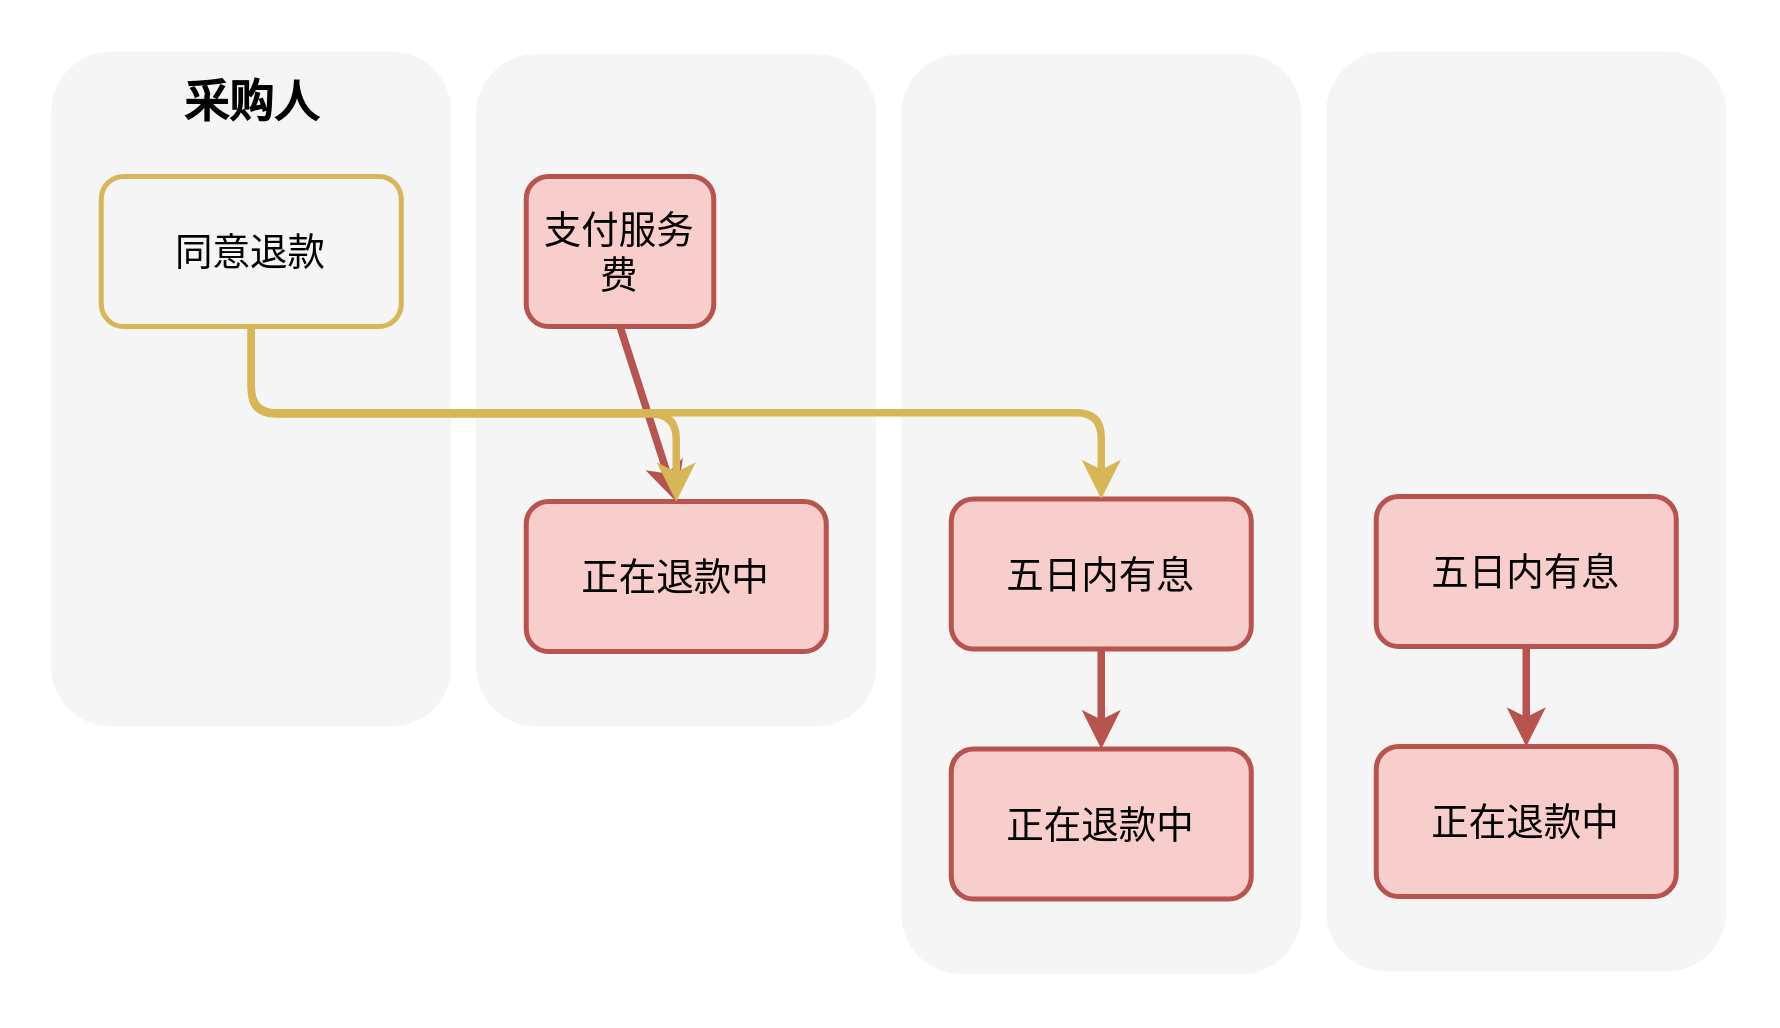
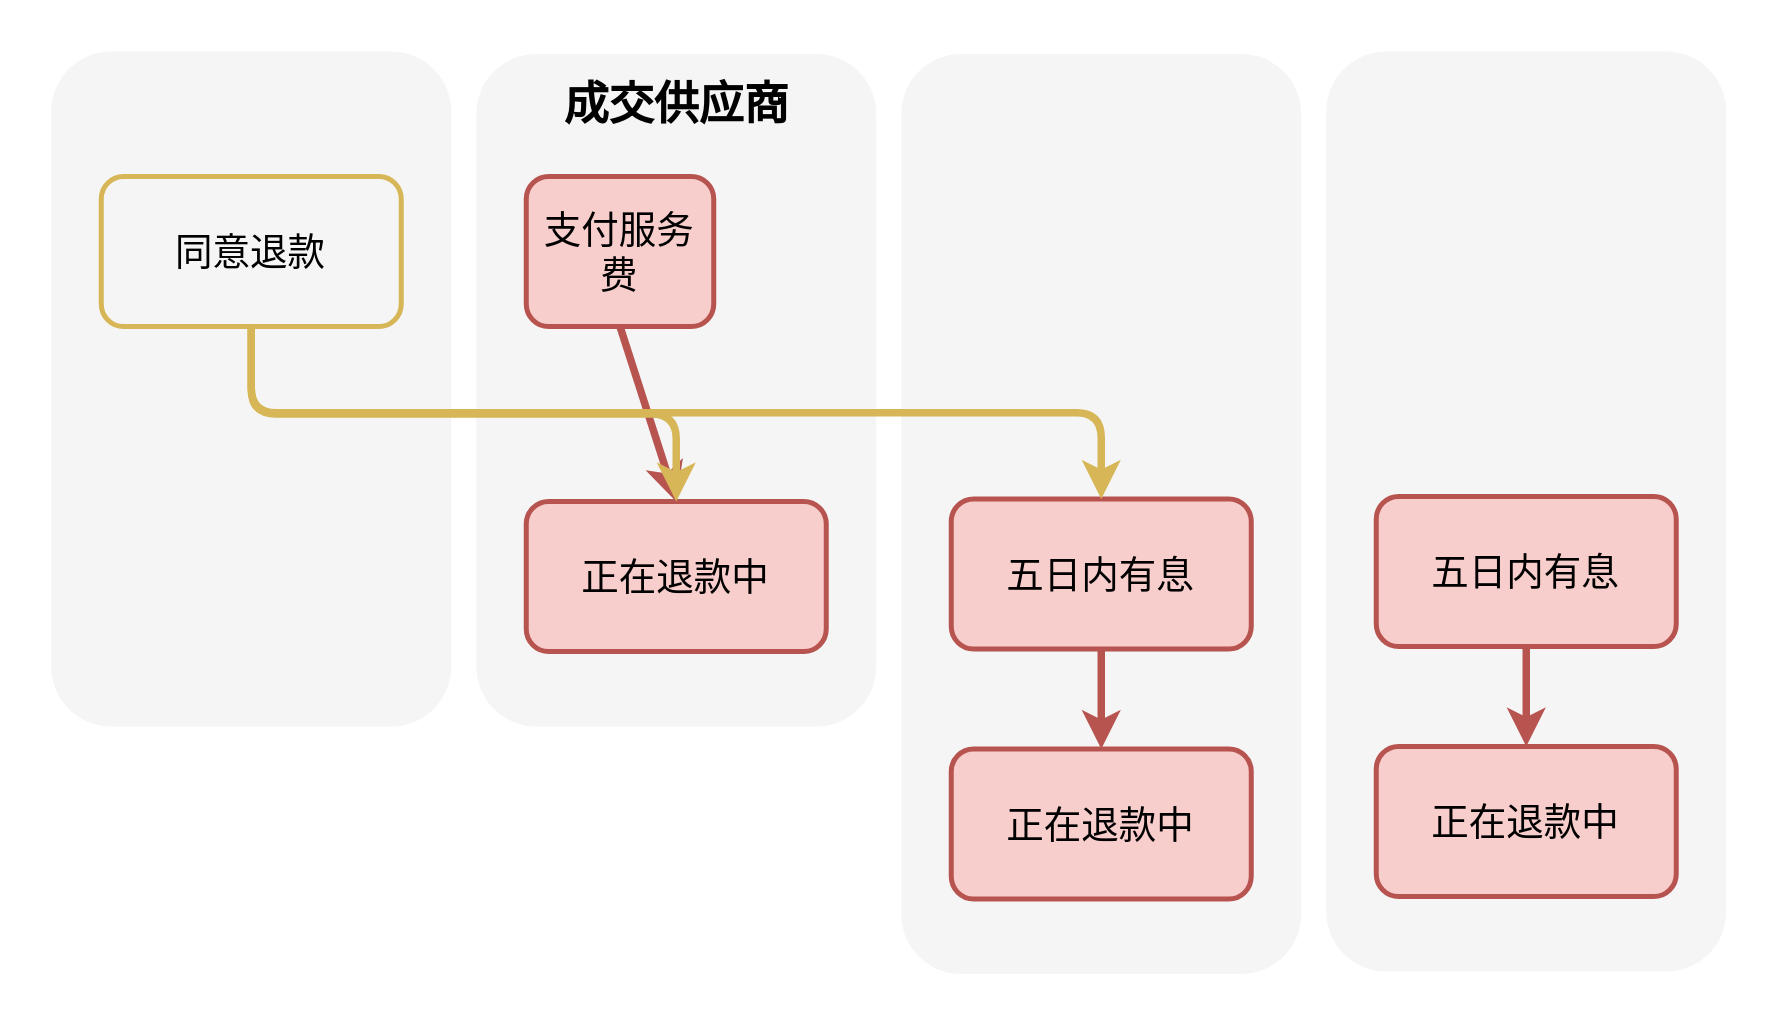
  <mxCell id="0" />
  <mxCell id="1" parent="0" />
  <mxCell id="2" value="" style="rounded=1;whiteSpace=wrap;html=1;fillColor=#f5f5f5;fontColor=#333333;strokeColor=none;" parent="1" vertex="1"><mxGeometry x="190" y="21" width="160" height="269" as="geometry" /></mxCell>
  <mxCell id="3" value="" style="rounded=1;whiteSpace=wrap;html=1;fillColor=#f5f5f5;fontColor=#333333;strokeColor=none;" parent="1" vertex="1"><mxGeometry x="20" y="20" width="160" height="270" as="geometry" /></mxCell>
  <mxCell id="4" value="同意退款" style="rounded=1;whiteSpace=wrap;html=1;fontFamily=仿宋;fillColor=#f5f5f5;strokeColor=#d6b656;strokeWidth=2;fontSize=15;" parent="1" vertex="1"><mxGeometry x="40" width="120" height="60" as="geometry" y="70" /></mxCell>
  <mxCell id="5" style="edgeStyle=none;html=1;exitX=0.5;exitY=1;exitDx=0;exitDy=0;entryX=0.5;entryY=0;entryDx=0;entryDy=0;fillColor=#f8cecc;strokeColor=#b85450;strokeWidth=3;" parent="1" source="6" target="9" edge="1"><mxGeometry relative="1" as="geometry" /></mxCell>
  <mxCell id="6" value="支付服务费" style="whiteSpace=wrap;html=1;rounded=1;fontFamily=仿宋;fillColor=#f8cecc;strokeColor=#b85450;strokeWidth=2;fontSize=15;" parent="1" vertex="1"><mxGeometry x="210" y="70" width="75" height="60" as="geometry" /></mxCell>
- <mxCell id="8" value="采购人" style="text;html=1;align=center;verticalAlign=middle;resizable=0;points=[];autosize=1;strokeColor=none;fillColor=none;fontStyle=1;fontFamily=黑体;fontSize=18;" parent="1" vertex="1"><mxGeometry x="60" y="21" width="80" height="40" as="geometry" /></mxCell>
+ <mxCell id="7" value="成交供应商" style="text;html=1;align=center;verticalAlign=middle;resizable=0;points=[];autosize=1;strokeColor=none;fillColor=none;fontFamily=黑体;fontStyle=1;fontSize=18;" parent="1" vertex="1"><mxGeometry x="215" y="22" width="110" height="40" as="geometry" /></mxCell>
  <mxCell id="9" value="正在退款中" style="whiteSpace=wrap;html=1;rounded=1;fontFamily=仿宋;fillColor=#f8cecc;strokeColor=#b85450;strokeWidth=2;fontSize=15;" parent="1" vertex="1"><mxGeometry x="210" y="200" width="120" height="60" as="geometry" /></mxCell>
  <mxCell id="10" value="" style="rounded=1;whiteSpace=wrap;html=1;fillColor=#f5f5f5;fontColor=#333333;strokeColor=none;" parent="1" vertex="1"><mxGeometry x="360" y="21" width="160" height="368" as="geometry" /></mxCell>
  <mxCell id="11" style="edgeStyle=orthogonalEdgeStyle;html=1;exitX=0.5;exitY=1;exitDx=0;exitDy=0;entryX=0.5;entryY=0;entryDx=0;entryDy=0;strokeWidth=3;fillColor=#f8cecc;strokeColor=#b85450;" parent="1" source="12" target="13" edge="1"><mxGeometry relative="1" as="geometry" /></mxCell>
  <mxCell id="12" value="五日内有息" style="whiteSpace=wrap;html=1;rounded=1;fontFamily=仿宋;fillColor=#f8cecc;strokeColor=#b85450;strokeWidth=2;fontSize=15;" parent="1" vertex="1"><mxGeometry x="380" y="199" width="120" height="60" as="geometry" /></mxCell>
  <mxCell id="13" value="&lt;div class=&quot;lake-content&quot;&gt;&lt;span class=&quot;ne-text&quot;&gt;正在退款中&lt;/span&gt;&lt;/div&gt;" style="whiteSpace=wrap;html=1;rounded=1;fontFamily=仿宋;fillColor=#f8cecc;strokeColor=#b85450;strokeWidth=2;fontSize=15;" parent="1" vertex="1"><mxGeometry x="380" y="299" width="120" height="60" as="geometry" /></mxCell>
  <mxCell id="14" value="" style="rounded=1;whiteSpace=wrap;html=1;fillColor=#f5f5f5;fontColor=#333333;strokeColor=none;" vertex="1" parent="1"><mxGeometry x="530" y="20" width="160" height="368" as="geometry" /></mxCell>
  <mxCell id="15" style="edgeStyle=orthogonalEdgeStyle;html=1;exitX=0.5;exitY=1;exitDx=0;exitDy=0;entryX=0.5;entryY=0;entryDx=0;entryDy=0;strokeWidth=3;fillColor=#f8cecc;strokeColor=#b85450;" edge="1" parent="1" source="16" target="17"><mxGeometry relative="1" as="geometry" /></mxCell>
  <mxCell id="16" value="五日内有息" style="whiteSpace=wrap;html=1;rounded=1;fontFamily=仿宋;fillColor=#f8cecc;strokeColor=#b85450;strokeWidth=2;fontSize=15;" vertex="1" parent="1"><mxGeometry x="550" y="198" width="120" height="60" as="geometry" /></mxCell>
  <mxCell id="17" value="&lt;div class=&quot;lake-content&quot;&gt;&lt;span class=&quot;ne-text&quot;&gt;正在退款中&lt;/span&gt;&lt;/div&gt;" style="whiteSpace=wrap;html=1;rounded=1;fontFamily=仿宋;fillColor=#f8cecc;strokeColor=#b85450;strokeWidth=2;fontSize=15;" vertex="1" parent="1"><mxGeometry x="550" y="298" width="120" height="60" as="geometry" /></mxCell>
  <mxCell id="18" style="edgeStyle=orthogonalEdgeStyle;html=1;exitX=0.5;exitY=1;exitDx=0;exitDy=0;fillColor=#fff2cc;strokeColor=#d6b656;strokeWidth=3;" edge="1" parent="1" source="4" target="9"><mxGeometry relative="1" as="geometry" /></mxCell>
  <mxCell id="19" style="edgeStyle=orthogonalEdgeStyle;html=1;exitX=0.5;exitY=1;exitDx=0;exitDy=0;fillColor=#fff2cc;strokeColor=#d6b656;strokeWidth=3;entryX=0.5;entryY=0;entryDx=0;entryDy=0;" edge="1" parent="1" source="4" target="12"><mxGeometry relative="1" as="geometry"><mxPoint x="110" y="140" as="sourcePoint" /><mxPoint x="280" y="210" as="targetPoint" /></mxGeometry></mxCell>
